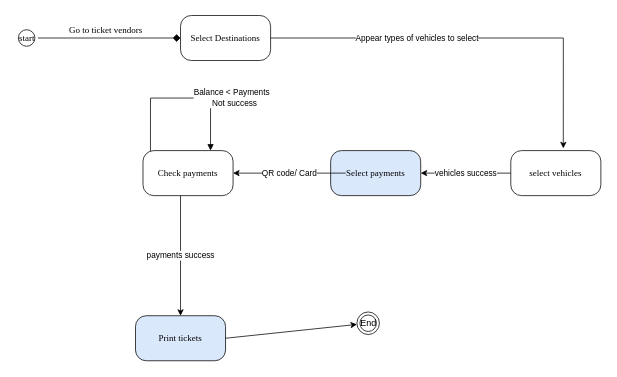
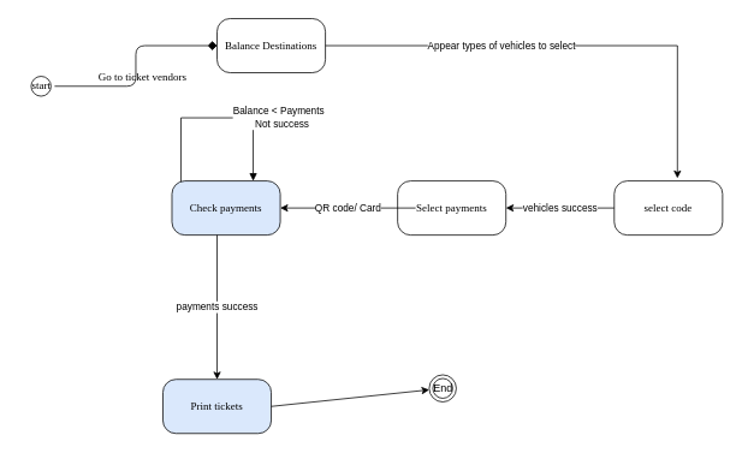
  <mxCell id="0" />
  <mxCell id="1" parent="0" />
- <mxCell id="2" value="start" style="ellipse;html=1;shape=startState;rounded=1;shadow=0;comic=0;labelBackgroundColor=none;fontFamily=Verdana;fontSize=12;align=center;direction=south;" parent="1" vertex="1"><mxGeometry x="20" y="35" width="30" height="30" as="geometry" /></mxCell>
- <mxCell id="3" value="Select Destinations" style="rounded=1;whiteSpace=wrap;html=1;arcSize=24;shadow=0;comic=0;labelBackgroundColor=none;fontFamily=Verdana;fontSize=12;align=center;" parent="1" vertex="1"><mxGeometry x="240" y="20" width="120" height="60" as="geometry" /></mxCell>
- <mxCell id="4" value="select vehicles" style="rounded=1;whiteSpace=wrap;html=1;arcSize=24;shadow=0;comic=0;labelBackgroundColor=none;fontFamily=Verdana;fontSize=12;align=center;" parent="1" vertex="1"><mxGeometry x="680" y="200" width="120" height="60" as="geometry" /></mxCell>
- <mxCell id="5" value="Select payments" style="rounded=1;whiteSpace=wrap;html=1;arcSize=24;shadow=0;comic=0;labelBackgroundColor=none;fontFamily=Verdana;fontSize=12;align=center;fillColor=#dae8fc;" parent="1" vertex="1"><mxGeometry x="440" y="200" width="120" height="60" as="geometry" /></mxCell>
+ <mxCell id="2" value="start" style="ellipse;html=1;shape=startState;rounded=1;shadow=0;comic=0;labelBackgroundColor=none;fontFamily=Verdana;fontSize=12;align=center;direction=south;" parent="1" vertex="1"><mxGeometry x="30" y="80" width="30" height="30" as="geometry" /></mxCell>
+ <mxCell id="3" value="Balance Destinations" style="rounded=1;whiteSpace=wrap;html=1;arcSize=24;shadow=0;comic=0;labelBackgroundColor=none;fontFamily=Verdana;fontSize=12;align=center;" parent="1" vertex="1"><mxGeometry x="240" y="20" width="120" height="60" as="geometry" /></mxCell>
+ <mxCell id="4" value="select code" style="rounded=1;whiteSpace=wrap;html=1;arcSize=24;shadow=0;comic=0;labelBackgroundColor=none;fontFamily=Verdana;fontSize=12;align=center;" parent="1" vertex="1"><mxGeometry x="680" y="200" width="120" height="60" as="geometry" /></mxCell>
+ <mxCell id="5" value="Select payments" style="rounded=1;whiteSpace=wrap;html=1;arcSize=24;shadow=0;comic=0;labelBackgroundColor=none;fontFamily=Verdana;fontSize=12;align=center;" parent="1" vertex="1"><mxGeometry x="440" y="200" width="120" height="60" as="geometry" /></mxCell>
  <mxCell id="6" value="Go to ticket vendors&amp;nbsp;" style="edgeStyle=orthogonalEdgeStyle;html=1;labelBackgroundColor=none;endArrow=diamond;endSize=8;fontFamily=Verdana;fontSize=12;align=left;" parent="1" source="2" target="3" edge="1"><mxGeometry x="-0.579" y="10" relative="1" as="geometry"><mxPoint as="offset" /></mxGeometry></mxCell>
  <mxCell id="7" value="Appear types of vehicles to select" style="endArrow=none;html=1;rounded=0;" edge="1" parent="1"><mxGeometry width="50" height="50" relative="1" as="geometry"><mxPoint x="360" y="50" as="sourcePoint" /><mxPoint x="750" y="50" as="targetPoint" /></mxGeometry></mxCell>
  <mxCell id="8" value="" style="endArrow=classic;html=1;rounded=0;entryX=0.583;entryY=-0.05;entryDx=0;entryDy=0;entryPerimeter=0;" edge="1" parent="1" target="4"><mxGeometry width="50" height="50" relative="1" as="geometry"><mxPoint x="750" y="50" as="sourcePoint" /><mxPoint x="800" y="0" as="targetPoint" /></mxGeometry></mxCell>
  <mxCell id="9" value="vehicles success" style="endArrow=classic;html=1;rounded=0;" edge="1" parent="1" target="5"><mxGeometry width="50" height="50" relative="1" as="geometry"><mxPoint x="680" y="230" as="sourcePoint" /><mxPoint x="730" y="180" as="targetPoint" /></mxGeometry></mxCell>
  <mxCell id="10" value="QR code/ Card" style="endArrow=classic;html=1;rounded=0;" edge="1" parent="1"><mxGeometry width="50" height="50" relative="1" as="geometry"><mxPoint x="460" y="230" as="sourcePoint" /><mxPoint x="310" y="230" as="targetPoint" /></mxGeometry></mxCell>
- <mxCell id="11" value="Check payments" style="rounded=1;whiteSpace=wrap;html=1;arcSize=24;shadow=0;comic=0;labelBackgroundColor=none;fontFamily=Verdana;fontSize=12;align=center;" vertex="1" parent="1"><mxGeometry x="190" y="200" width="120" height="60" as="geometry" /></mxCell>
+ <mxCell id="11" value="Check payments" style="rounded=1;whiteSpace=wrap;html=1;arcSize=24;shadow=0;comic=0;labelBackgroundColor=none;fontFamily=Verdana;fontSize=12;align=center;fillColor=#dae8fc;" vertex="1" parent="1"><mxGeometry x="190" y="200" width="120" height="60" as="geometry" /></mxCell>
  <mxCell id="12" value="Balance &amp;lt; Payments&lt;br&gt;&lt;span style=&quot;white-space: pre;&quot;&gt;&#09;&lt;/span&gt;Not success" style="html=1;align=left;spacingLeft=2;endArrow=block;rounded=0;edgeStyle=orthogonalEdgeStyle;curved=0;rounded=0;exitX=0.083;exitY=0.017;exitDx=0;exitDy=0;exitPerimeter=0;entryX=0.75;entryY=0;entryDx=0;entryDy=0;" edge="1" target="11" parent="1" source="11"><mxGeometry x="0.135" relative="1" as="geometry"><mxPoint x="200" y="180" as="sourcePoint" /><Array as="points"><mxPoint x="260" y="130" /><mxPoint x="340" y="130" /></Array><mxPoint x="340" y="180" as="targetPoint" /><mxPoint as="offset" /></mxGeometry></mxCell>
  <mxCell id="13" value="payments success" style="endArrow=classic;html=1;rounded=0;" edge="1" parent="1"><mxGeometry width="50" height="50" relative="1" as="geometry"><mxPoint x="240" y="260" as="sourcePoint" /><mxPoint x="240" y="420" as="targetPoint" /></mxGeometry></mxCell>
  <mxCell id="14" value="Print tickets" style="rounded=1;whiteSpace=wrap;html=1;arcSize=24;shadow=0;comic=0;labelBackgroundColor=none;fontFamily=Verdana;fontSize=12;align=center;fillColor=#dae8fc;" vertex="1" parent="1"><mxGeometry x="180" y="420" width="120" height="60" as="geometry" /></mxCell>
  <mxCell id="15" value="" style="endArrow=classic;html=1;rounded=0;" edge="1" parent="1" target="16"><mxGeometry width="50" height="50" relative="1" as="geometry"><mxPoint x="300" y="450" as="sourcePoint" /><mxPoint x="500" y="450" as="targetPoint" /></mxGeometry></mxCell>
  <mxCell id="16" value="End" style="ellipse;html=1;shape=endState;" vertex="1" parent="1"><mxGeometry x="475" y="415" width="30" height="30" as="geometry" /></mxCell>
